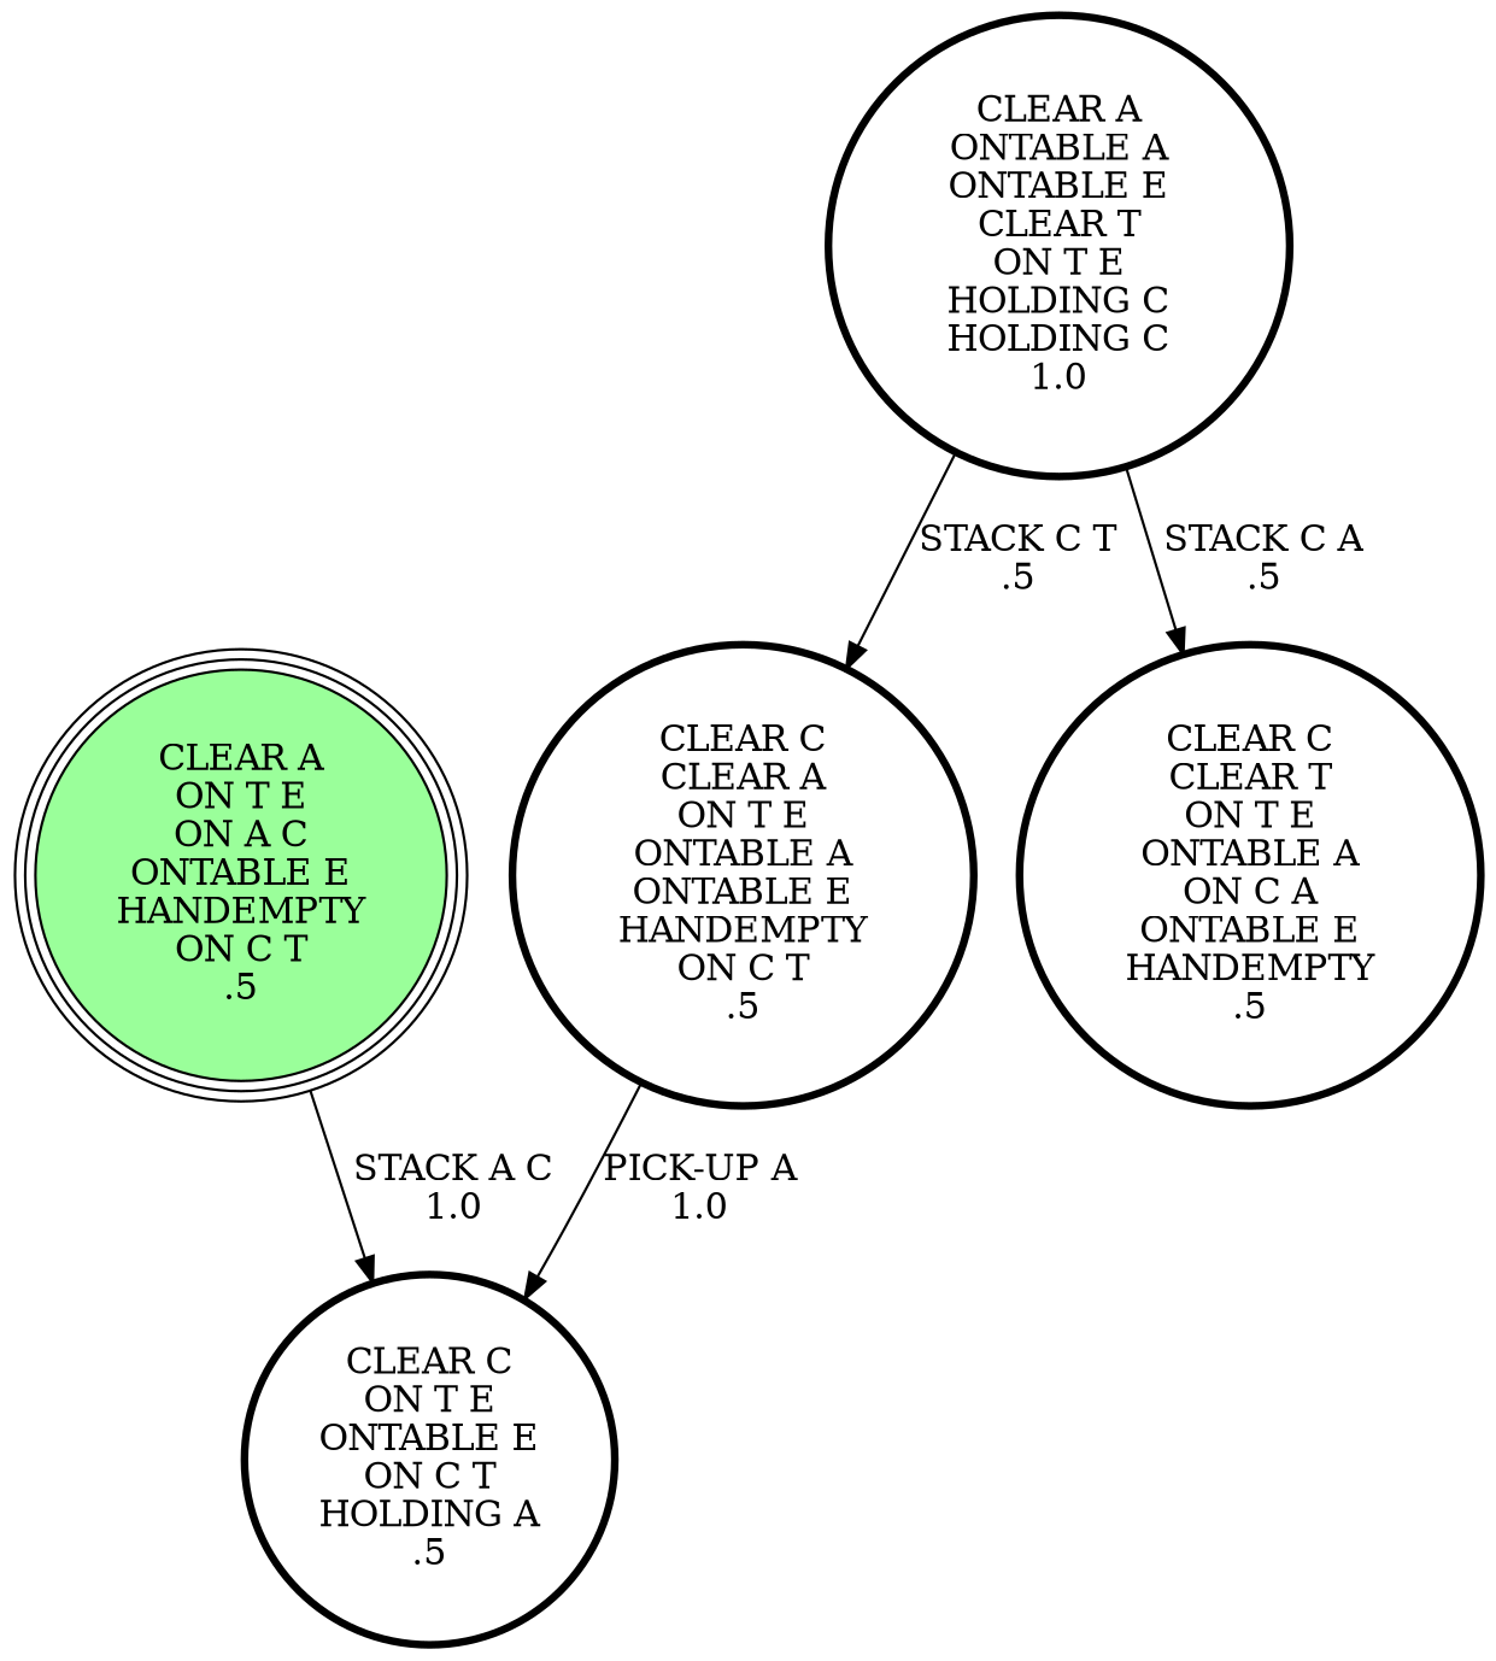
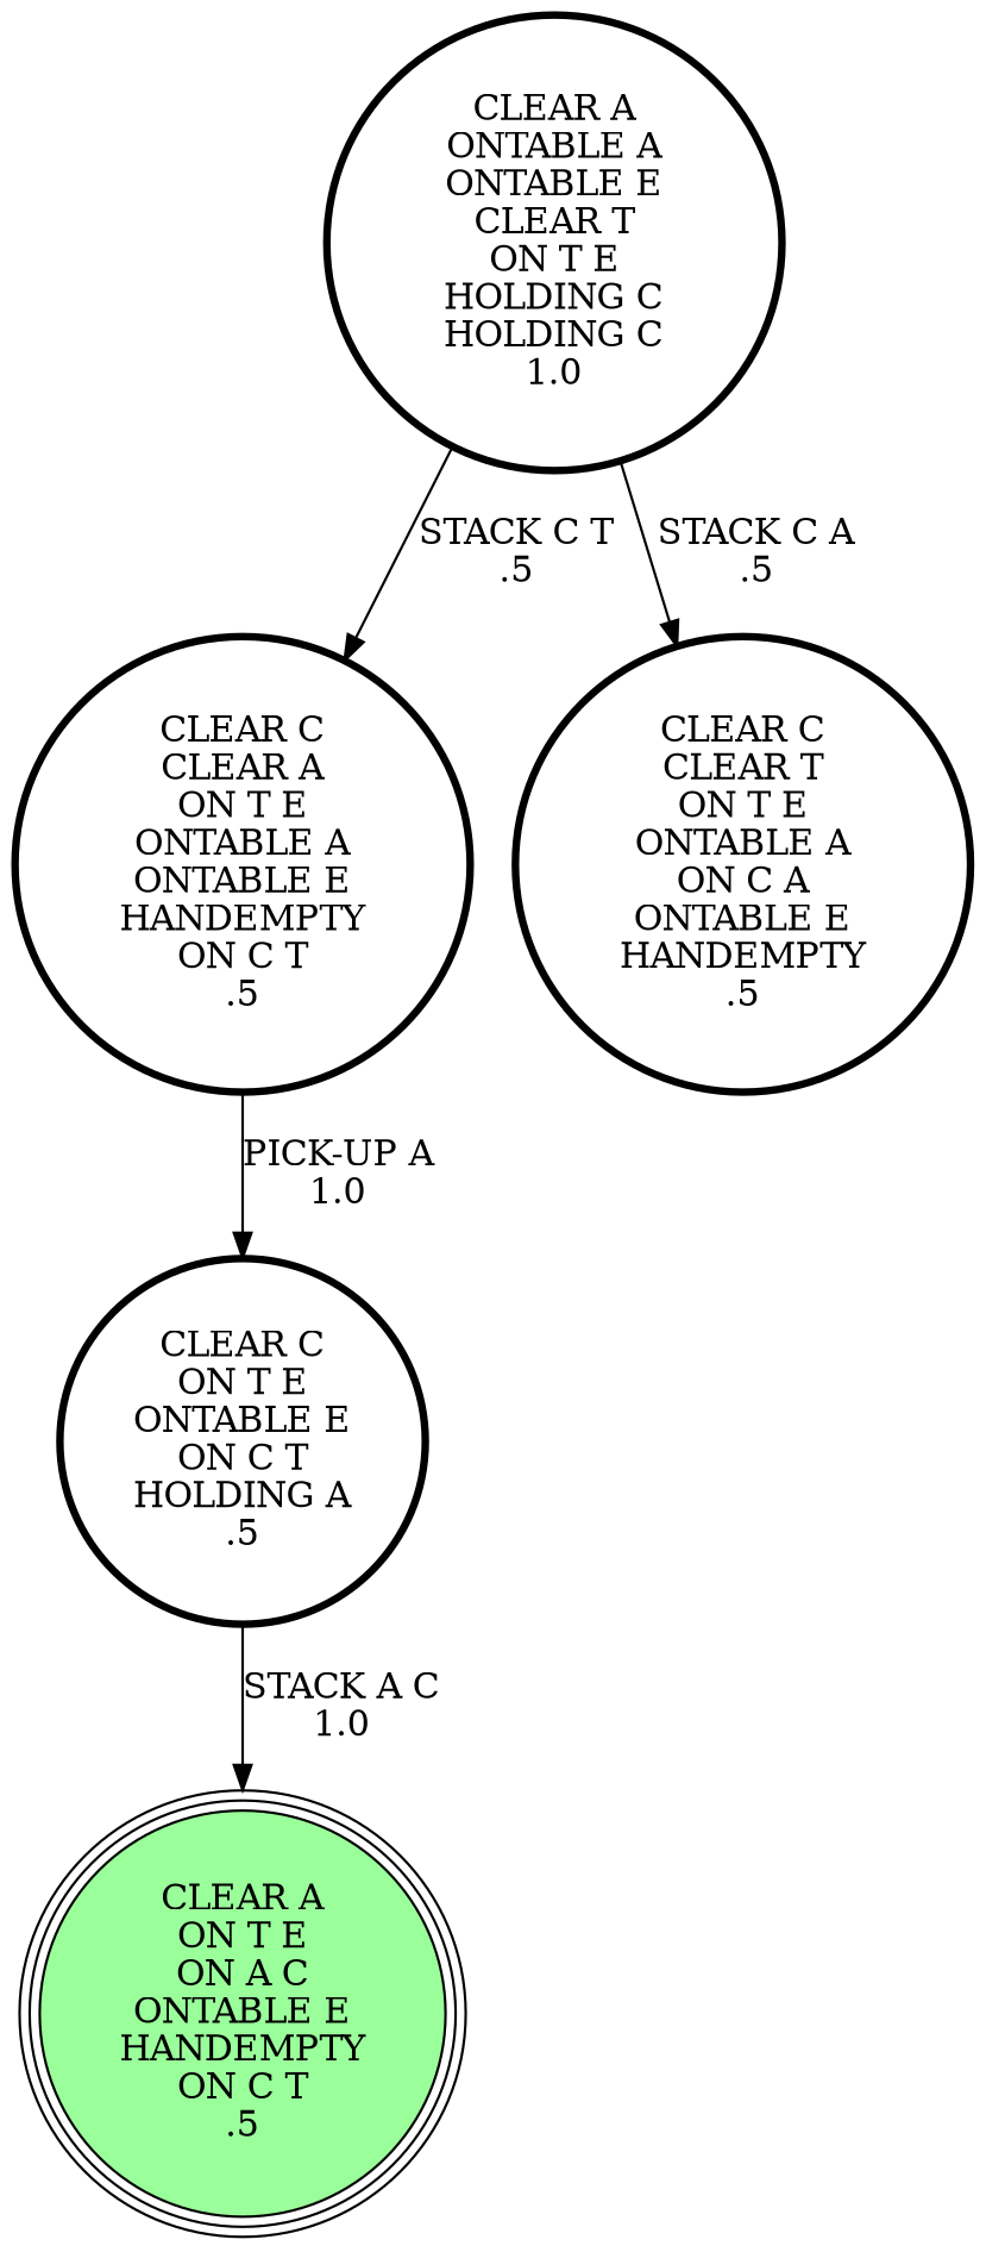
  digraph {
    fontname="DejaVu Serif"
    node [penwidth=3 shape=circle fontname="DejaVu Serif"]
    edge [fontname="DejaVu Serif"]
    "CLEAR C\nON T E\nONTABLE E\nON C T\nHOLDING A\n.5\n"
    "CLEAR A\nON T E\nON A C\nONTABLE E\nHANDEMPTY\nON C T\n.5\n" [fillcolor=palegreen1 peripheries=3 style=filled penwidth=""]
    "CLEAR C\nCLEAR A\nON T E\nONTABLE A\nONTABLE E\nHANDEMPTY\nON C T\n.5\n"
    "CLEAR A\nONTABLE A\nONTABLE E\nCLEAR T\nON T E\nHOLDING C\nHOLDING C\n1.0\n"
    "CLEAR C\nCLEAR T\nON T E\nONTABLE A\nON C A\nONTABLE E\nHANDEMPTY\n.5\n"
-   "CLEAR A\nON T E\nON A C\nONTABLE E\nHANDEMPTY\nON C T\n.5\n" -> "CLEAR C\nON T E\nONTABLE E\nON C T\nHOLDING A\n.5\n" [label="STACK A C\n1.0\n"]
+   "CLEAR C\nON T E\nONTABLE E\nON C T\nHOLDING A\n.5\n" -> "CLEAR A\nON T E\nON A C\nONTABLE E\nHANDEMPTY\nON C T\n.5\n" [label="STACK A C\n1.0\n"]
    "CLEAR C\nCLEAR A\nON T E\nONTABLE A\nONTABLE E\nHANDEMPTY\nON C T\n.5\n" -> "CLEAR C\nON T E\nONTABLE E\nON C T\nHOLDING A\n.5\n" [label="PICK-UP A\n1.0\n"]
    "CLEAR A\nONTABLE A\nONTABLE E\nCLEAR T\nON T E\nHOLDING C\nHOLDING C\n1.0\n" -> "CLEAR C\nCLEAR A\nON T E\nONTABLE A\nONTABLE E\nHANDEMPTY\nON C T\n.5\n" [label="STACK C T\n.5\n"]
    "CLEAR A\nONTABLE A\nONTABLE E\nCLEAR T\nON T E\nHOLDING C\nHOLDING C\n1.0\n" -> "CLEAR C\nCLEAR T\nON T E\nONTABLE A\nON C A\nONTABLE E\nHANDEMPTY\n.5\n" [label="STACK C A\n.5\n"]
  }
